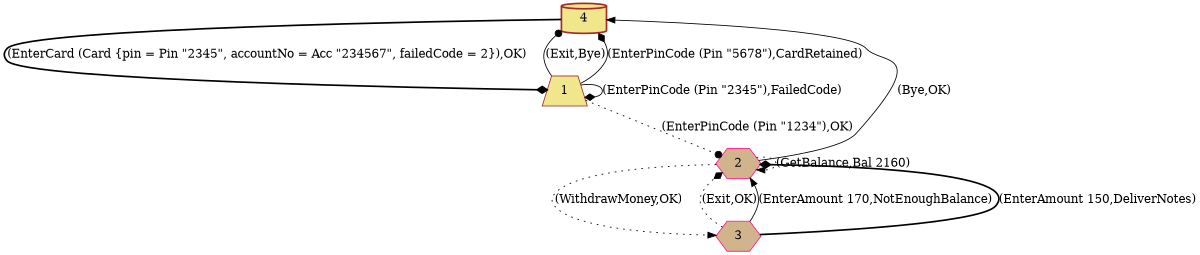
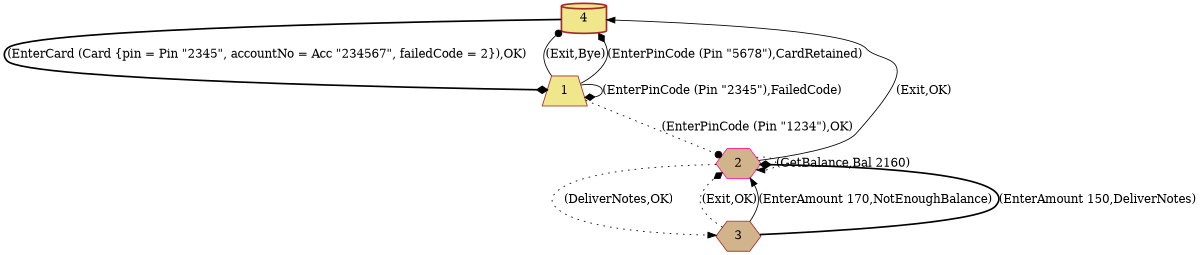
  digraph {
    node [color=brown fillcolor=khaki shape=hexagon style=filled]
    edge [arrowhead=diamond style=solid]
    n1 [label=4 shape=cylinder style="bold,filled"]
    1 [shape=trapezium]
    2 [color=deeppink fillcolor=tan]
-   3 [color=deeppink fillcolor=tan]
+   3 [fillcolor=tan]
    n1 -> 1 [label="(EnterCard (Card {pin = Pin \"2345\", accountNo = Acc \"234567\", failedCode = 2}),OK)" style=bold]
    1 -> n1 [arrowhead=dot label="(Exit,Bye)"]
    1 -> n1 [label="(EnterPinCode (Pin \"5678\"),CardRetained)"]
    1 -> 1 [label="(EnterPinCode (Pin \"2345\"),FailedCode)"]
    1 -> 2 [arrowhead=dot label="(EnterPinCode (Pin \"1234\"),OK)" style=dotted]
-   2 -> n1 [arrowhead=normal label="(Bye,OK)"]
+   2 -> n1 [arrowhead=normal label="(Exit,OK)"]
    2 -> 2 [arrowhead=normal label="(GetBalance,Bal 2160)" style=dotted]
-   2 -> 3 [arrowhead=normal label="(WithdrawMoney,OK)" style=dotted]
+   2 -> 3 [arrowhead=normal label="(DeliverNotes,OK)" style=dotted]
    3 -> 2 [label="(Exit,OK)" style=dotted]
    3 -> 2 [arrowhead=normal label="(EnterAmount 170,NotEnoughBalance)"]
    3 -> 2 [label="(EnterAmount 150,DeliverNotes)" style=bold]
  }
